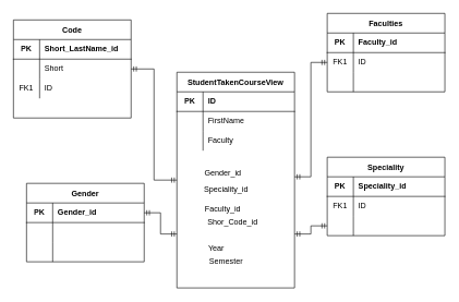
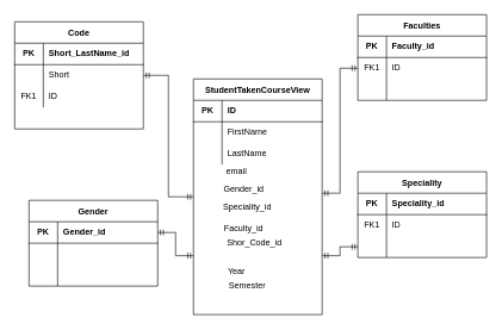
  <mxCell id="0" />
  <mxCell id="1" parent="0" />
  <mxCell id="2" value="StudentTakenCourseView" style="shape=table;startSize=30;container=1;collapsible=0;childLayout=tableLayout;fixedRows=1;rowLines=0;fontStyle=1;align=center;pointerEvents=1;" vertex="1" parent="1"><mxGeometry x="270" y="110" width="180" height="330" as="geometry" /></mxCell>
  <mxCell id="3" value="" style="shape=partialRectangle;html=1;whiteSpace=wrap;collapsible=0;dropTarget=0;pointerEvents=1;fillColor=none;top=0;left=0;bottom=1;right=0;points=[[0,0.5],[1,0.5]];portConstraint=eastwest;" vertex="1" parent="2"><mxGeometry y="30" width="180" height="30" as="geometry" /></mxCell>
  <mxCell id="4" value="&lt;b&gt;PK&lt;/b&gt;" style="shape=partialRectangle;html=1;whiteSpace=wrap;connectable=0;fillColor=none;top=0;left=0;bottom=0;right=0;overflow=hidden;pointerEvents=1;" vertex="1" parent="3"><mxGeometry width="40" height="30" as="geometry"><mxRectangle width="40" height="30" as="alternateBounds" /></mxGeometry></mxCell>
  <mxCell id="5" value="&lt;b&gt;ID&lt;/b&gt;" style="shape=partialRectangle;html=1;whiteSpace=wrap;connectable=0;fillColor=none;top=0;left=0;bottom=0;right=0;align=left;spacingLeft=6;overflow=hidden;pointerEvents=1;" vertex="1" parent="3"><mxGeometry x="40" width="140" height="30" as="geometry"><mxRectangle width="140" height="30" as="alternateBounds" /></mxGeometry></mxCell>
  <mxCell id="6" value="" style="shape=partialRectangle;html=1;whiteSpace=wrap;collapsible=0;dropTarget=0;pointerEvents=1;fillColor=none;top=0;left=0;bottom=0;right=0;points=[[0,0.5],[1,0.5]];portConstraint=eastwest;" vertex="1" parent="2"><mxGeometry y="60" width="180" height="30" as="geometry" /></mxCell>
  <mxCell id="7" value="" style="shape=partialRectangle;html=1;whiteSpace=wrap;connectable=0;fillColor=none;top=0;left=0;bottom=0;right=0;overflow=hidden;pointerEvents=1;" vertex="1" parent="6"><mxGeometry width="40" height="30" as="geometry"><mxRectangle width="40" height="30" as="alternateBounds" /></mxGeometry></mxCell>
  <mxCell id="8" value="FirstName" style="shape=partialRectangle;html=1;whiteSpace=wrap;connectable=0;fillColor=none;top=0;left=0;bottom=0;right=0;align=left;spacingLeft=6;overflow=hidden;pointerEvents=1;" vertex="1" parent="6"><mxGeometry x="40" width="140" height="30" as="geometry"><mxRectangle width="140" height="30" as="alternateBounds" /></mxGeometry></mxCell>
  <mxCell id="9" value="" style="shape=partialRectangle;html=1;whiteSpace=wrap;collapsible=0;dropTarget=0;pointerEvents=1;fillColor=none;top=0;left=0;bottom=0;right=0;points=[[0,0.5],[1,0.5]];portConstraint=eastwest;" vertex="1" parent="2"><mxGeometry y="90" width="180" height="30" as="geometry" /></mxCell>
  <mxCell id="10" value="" style="shape=partialRectangle;html=1;whiteSpace=wrap;connectable=0;fillColor=none;top=0;left=0;bottom=0;right=0;overflow=hidden;pointerEvents=1;" vertex="1" parent="9"><mxGeometry width="40" height="30" as="geometry"><mxRectangle width="40" height="30" as="alternateBounds" /></mxGeometry></mxCell>
- <mxCell id="11" value="Faculty" style="shape=partialRectangle;html=1;whiteSpace=wrap;connectable=0;fillColor=none;top=0;left=0;bottom=0;right=0;align=left;spacingLeft=6;overflow=hidden;pointerEvents=1;" vertex="1" parent="9"><mxGeometry x="40" width="140" height="30" as="geometry"><mxRectangle width="140" height="30" as="alternateBounds" /></mxGeometry></mxCell>
+ <mxCell id="11" value="LastName" style="shape=partialRectangle;html=1;whiteSpace=wrap;connectable=0;fillColor=none;top=0;left=0;bottom=0;right=0;align=left;spacingLeft=6;overflow=hidden;pointerEvents=1;" vertex="1" parent="9"><mxGeometry x="40" width="140" height="30" as="geometry"><mxRectangle width="140" height="30" as="alternateBounds" /></mxGeometry></mxCell>
+ <mxCell id="12" value="email" style="text;html=1;align=center;verticalAlign=middle;resizable=0;points=[];autosize=1;strokeColor=none;fillColor=none;" vertex="1" parent="1"><mxGeometry x="310" y="230" width="40" height="20" as="geometry" /></mxCell>
  <mxCell id="13" value="Gender_id" style="text;html=1;align=center;verticalAlign=middle;resizable=0;points=[];autosize=1;strokeColor=none;fillColor=none;" vertex="1" parent="1"><mxGeometry x="305" y="255" width="70" height="20" as="geometry" /></mxCell>
  <mxCell id="14" value="Speciality_id" style="text;html=1;align=center;verticalAlign=middle;resizable=0;points=[];autosize=1;strokeColor=none;fillColor=none;" vertex="1" parent="1"><mxGeometry x="305" y="280" width="80" height="20" as="geometry" /></mxCell>
  <mxCell id="15" value="Faculty_id" style="text;html=1;align=center;verticalAlign=middle;resizable=0;points=[];autosize=1;strokeColor=none;fillColor=none;" vertex="1" parent="1"><mxGeometry x="305" y="310" width="70" height="20" as="geometry" /></mxCell>
  <mxCell id="16" value="Shor_Code_id" style="text;html=1;align=center;verticalAlign=middle;resizable=0;points=[];autosize=1;strokeColor=none;fillColor=none;" vertex="1" parent="1"><mxGeometry x="310" y="330" width="90" height="20" as="geometry" /></mxCell>
  <mxCell id="17" value="Year" style="text;html=1;align=center;verticalAlign=middle;resizable=0;points=[];autosize=1;strokeColor=none;fillColor=none;" vertex="1" parent="1"><mxGeometry x="310" y="370" width="40" height="20" as="geometry" /></mxCell>
  <mxCell id="18" value="Semester" style="text;html=1;align=center;verticalAlign=middle;resizable=0;points=[];autosize=1;strokeColor=none;fillColor=none;" vertex="1" parent="1"><mxGeometry x="310" y="390" width="70" height="20" as="geometry" /></mxCell>
  <mxCell id="19" value="Code" style="shape=table;startSize=30;container=1;collapsible=0;childLayout=tableLayout;fixedRows=1;rowLines=0;fontStyle=1;align=center;pointerEvents=1;" vertex="1" parent="1"><mxGeometry x="20" y="30" width="180" height="150" as="geometry" /></mxCell>
  <mxCell id="20" value="" style="shape=partialRectangle;html=1;whiteSpace=wrap;collapsible=0;dropTarget=0;pointerEvents=1;fillColor=none;top=0;left=0;bottom=1;right=0;points=[[0,0.5],[1,0.5]];portConstraint=eastwest;" vertex="1" parent="19"><mxGeometry y="30" width="180" height="30" as="geometry" /></mxCell>
  <mxCell id="21" value="&lt;b&gt;PK&lt;/b&gt;" style="shape=partialRectangle;html=1;whiteSpace=wrap;connectable=0;fillColor=none;top=0;left=0;bottom=0;right=0;overflow=hidden;pointerEvents=1;" vertex="1" parent="20"><mxGeometry width="40" height="30" as="geometry"><mxRectangle width="40" height="30" as="alternateBounds" /></mxGeometry></mxCell>
  <mxCell id="22" value="&lt;b&gt;Short_LastName_id&lt;/b&gt;" style="shape=partialRectangle;html=1;whiteSpace=wrap;connectable=0;fillColor=none;top=0;left=0;bottom=0;right=0;align=left;spacingLeft=6;overflow=hidden;pointerEvents=1;" vertex="1" parent="20"><mxGeometry x="40" width="140" height="30" as="geometry"><mxRectangle width="140" height="30" as="alternateBounds" /></mxGeometry></mxCell>
  <mxCell id="23" value="" style="shape=partialRectangle;html=1;whiteSpace=wrap;collapsible=0;dropTarget=0;pointerEvents=1;fillColor=none;top=0;left=0;bottom=0;right=0;points=[[0,0.5],[1,0.5]];portConstraint=eastwest;" vertex="1" parent="19"><mxGeometry y="60" width="180" height="30" as="geometry" /></mxCell>
  <mxCell id="24" value="" style="shape=partialRectangle;html=1;whiteSpace=wrap;connectable=0;fillColor=none;top=0;left=0;bottom=0;right=0;overflow=hidden;pointerEvents=1;" vertex="1" parent="23"><mxGeometry width="40" height="30" as="geometry"><mxRectangle width="40" height="30" as="alternateBounds" /></mxGeometry></mxCell>
  <mxCell id="25" value="Short" style="shape=partialRectangle;html=1;whiteSpace=wrap;connectable=0;fillColor=none;top=0;left=0;bottom=0;right=0;align=left;spacingLeft=6;overflow=hidden;pointerEvents=1;" vertex="1" parent="23"><mxGeometry x="40" width="140" height="30" as="geometry"><mxRectangle width="140" height="30" as="alternateBounds" /></mxGeometry></mxCell>
  <mxCell id="26" value="" style="shape=partialRectangle;html=1;whiteSpace=wrap;collapsible=0;dropTarget=0;pointerEvents=1;fillColor=none;top=0;left=0;bottom=0;right=0;points=[[0,0.5],[1,0.5]];portConstraint=eastwest;" vertex="1" parent="19"><mxGeometry y="90" width="180" height="30" as="geometry" /></mxCell>
  <mxCell id="27" value="FK1" style="shape=partialRectangle;html=1;whiteSpace=wrap;connectable=0;fillColor=none;top=0;left=0;bottom=0;right=0;overflow=hidden;pointerEvents=1;" vertex="1" parent="26"><mxGeometry width="40" height="30" as="geometry"><mxRectangle width="40" height="30" as="alternateBounds" /></mxGeometry></mxCell>
  <mxCell id="28" value="ID" style="shape=partialRectangle;html=1;whiteSpace=wrap;connectable=0;fillColor=none;top=0;left=0;bottom=0;right=0;align=left;spacingLeft=6;overflow=hidden;pointerEvents=1;" vertex="1" parent="26"><mxGeometry x="40" width="140" height="30" as="geometry"><mxRectangle width="140" height="30" as="alternateBounds" /></mxGeometry></mxCell>
  <mxCell id="29" value="Gender" style="shape=table;startSize=30;container=1;collapsible=0;childLayout=tableLayout;fixedRows=1;rowLines=0;fontStyle=1;align=center;pointerEvents=1;" vertex="1" parent="1"><mxGeometry x="40" y="280" width="180" height="120" as="geometry" /></mxCell>
  <mxCell id="30" value="" style="shape=partialRectangle;html=1;whiteSpace=wrap;collapsible=0;dropTarget=0;pointerEvents=1;fillColor=none;top=0;left=0;bottom=1;right=0;points=[[0,0.5],[1,0.5]];portConstraint=eastwest;" vertex="1" parent="29"><mxGeometry y="30" width="180" height="30" as="geometry" /></mxCell>
  <mxCell id="31" value="&lt;b&gt;PK&lt;/b&gt;" style="shape=partialRectangle;html=1;whiteSpace=wrap;connectable=0;fillColor=none;top=0;left=0;bottom=0;right=0;overflow=hidden;pointerEvents=1;" vertex="1" parent="30"><mxGeometry width="40" height="30" as="geometry"><mxRectangle width="40" height="30" as="alternateBounds" /></mxGeometry></mxCell>
  <mxCell id="32" value="&lt;b&gt;Gender_id&lt;/b&gt;" style="shape=partialRectangle;html=1;whiteSpace=wrap;connectable=0;fillColor=none;top=0;left=0;bottom=0;right=0;align=left;spacingLeft=6;overflow=hidden;pointerEvents=1;" vertex="1" parent="30"><mxGeometry x="40" width="140" height="30" as="geometry"><mxRectangle width="140" height="30" as="alternateBounds" /></mxGeometry></mxCell>
  <mxCell id="33" value="" style="shape=partialRectangle;html=1;whiteSpace=wrap;collapsible=0;dropTarget=0;pointerEvents=1;fillColor=none;top=0;left=0;bottom=0;right=0;points=[[0,0.5],[1,0.5]];portConstraint=eastwest;" vertex="1" parent="29"><mxGeometry y="60" width="180" height="30" as="geometry" /></mxCell>
  <mxCell id="34" value="" style="shape=partialRectangle;html=1;whiteSpace=wrap;connectable=0;fillColor=none;top=0;left=0;bottom=0;right=0;overflow=hidden;pointerEvents=1;" vertex="1" parent="33"><mxGeometry width="40" height="30" as="geometry"><mxRectangle width="40" height="30" as="alternateBounds" /></mxGeometry></mxCell>
  <mxCell id="35" value="" style="shape=partialRectangle;html=1;whiteSpace=wrap;connectable=0;fillColor=none;top=0;left=0;bottom=0;right=0;align=left;spacingLeft=6;overflow=hidden;pointerEvents=1;" vertex="1" parent="33"><mxGeometry x="40" width="140" height="30" as="geometry"><mxRectangle width="140" height="30" as="alternateBounds" /></mxGeometry></mxCell>
  <mxCell id="36" value="" style="shape=partialRectangle;html=1;whiteSpace=wrap;collapsible=0;dropTarget=0;pointerEvents=1;fillColor=none;top=0;left=0;bottom=0;right=0;points=[[0,0.5],[1,0.5]];portConstraint=eastwest;" vertex="1" parent="29"><mxGeometry y="90" width="180" height="30" as="geometry" /></mxCell>
  <mxCell id="37" value="" style="shape=partialRectangle;html=1;whiteSpace=wrap;connectable=0;fillColor=none;top=0;left=0;bottom=0;right=0;overflow=hidden;pointerEvents=1;" vertex="1" parent="36"><mxGeometry width="40" height="30" as="geometry"><mxRectangle width="40" height="30" as="alternateBounds" /></mxGeometry></mxCell>
  <mxCell id="38" value="" style="shape=partialRectangle;html=1;whiteSpace=wrap;connectable=0;fillColor=none;top=0;left=0;bottom=0;right=0;align=left;spacingLeft=6;overflow=hidden;pointerEvents=1;" vertex="1" parent="36"><mxGeometry x="40" width="140" height="30" as="geometry"><mxRectangle width="140" height="30" as="alternateBounds" /></mxGeometry></mxCell>
  <mxCell id="39" value="Faculties" style="shape=table;startSize=30;container=1;collapsible=0;childLayout=tableLayout;fixedRows=1;rowLines=0;fontStyle=1;align=center;pointerEvents=1;" vertex="1" parent="1"><mxGeometry x="500" y="20" width="180" height="120" as="geometry" /></mxCell>
  <mxCell id="40" value="" style="shape=partialRectangle;html=1;whiteSpace=wrap;collapsible=0;dropTarget=0;pointerEvents=1;fillColor=none;top=0;left=0;bottom=1;right=0;points=[[0,0.5],[1,0.5]];portConstraint=eastwest;" vertex="1" parent="39"><mxGeometry y="30" width="180" height="30" as="geometry" /></mxCell>
  <mxCell id="41" value="&lt;b&gt;PK&lt;/b&gt;" style="shape=partialRectangle;html=1;whiteSpace=wrap;connectable=0;fillColor=none;top=0;left=0;bottom=0;right=0;overflow=hidden;pointerEvents=1;" vertex="1" parent="40"><mxGeometry width="40" height="30" as="geometry"><mxRectangle width="40" height="30" as="alternateBounds" /></mxGeometry></mxCell>
  <mxCell id="42" value="&lt;b&gt;Faculty_id&lt;/b&gt;" style="shape=partialRectangle;html=1;whiteSpace=wrap;connectable=0;fillColor=none;top=0;left=0;bottom=0;right=0;align=left;spacingLeft=6;overflow=hidden;pointerEvents=1;" vertex="1" parent="40"><mxGeometry x="40" width="140" height="30" as="geometry"><mxRectangle width="140" height="30" as="alternateBounds" /></mxGeometry></mxCell>
  <mxCell id="43" value="" style="shape=partialRectangle;html=1;whiteSpace=wrap;collapsible=0;dropTarget=0;pointerEvents=1;fillColor=none;top=0;left=0;bottom=0;right=0;points=[[0,0.5],[1,0.5]];portConstraint=eastwest;" vertex="1" parent="39"><mxGeometry y="60" width="180" height="30" as="geometry" /></mxCell>
  <mxCell id="44" value="FK1" style="shape=partialRectangle;html=1;whiteSpace=wrap;connectable=0;fillColor=none;top=0;left=0;bottom=0;right=0;overflow=hidden;pointerEvents=1;" vertex="1" parent="43"><mxGeometry width="40" height="30" as="geometry"><mxRectangle width="40" height="30" as="alternateBounds" /></mxGeometry></mxCell>
  <mxCell id="45" value="ID" style="shape=partialRectangle;html=1;whiteSpace=wrap;connectable=0;fillColor=none;top=0;left=0;bottom=0;right=0;align=left;spacingLeft=6;overflow=hidden;pointerEvents=1;" vertex="1" parent="43"><mxGeometry x="40" width="140" height="30" as="geometry"><mxRectangle width="140" height="30" as="alternateBounds" /></mxGeometry></mxCell>
  <mxCell id="46" value="" style="shape=partialRectangle;html=1;whiteSpace=wrap;collapsible=0;dropTarget=0;pointerEvents=1;fillColor=none;top=0;left=0;bottom=0;right=0;points=[[0,0.5],[1,0.5]];portConstraint=eastwest;" vertex="1" parent="39"><mxGeometry y="90" width="180" height="30" as="geometry" /></mxCell>
  <mxCell id="47" value="" style="shape=partialRectangle;html=1;whiteSpace=wrap;connectable=0;fillColor=none;top=0;left=0;bottom=0;right=0;overflow=hidden;pointerEvents=1;" vertex="1" parent="46"><mxGeometry width="40" height="30" as="geometry"><mxRectangle width="40" height="30" as="alternateBounds" /></mxGeometry></mxCell>
  <mxCell id="48" value="" style="shape=partialRectangle;html=1;whiteSpace=wrap;connectable=0;fillColor=none;top=0;left=0;bottom=0;right=0;align=left;spacingLeft=6;overflow=hidden;pointerEvents=1;" vertex="1" parent="46"><mxGeometry x="40" width="140" height="30" as="geometry"><mxRectangle width="140" height="30" as="alternateBounds" /></mxGeometry></mxCell>
  <mxCell id="49" value="Speciality" style="shape=table;startSize=30;container=1;collapsible=0;childLayout=tableLayout;fixedRows=1;rowLines=0;fontStyle=1;align=center;pointerEvents=1;" vertex="1" parent="1"><mxGeometry x="500" y="240" width="180" height="120" as="geometry" /></mxCell>
  <mxCell id="50" value="" style="shape=partialRectangle;html=1;whiteSpace=wrap;collapsible=0;dropTarget=0;pointerEvents=1;fillColor=none;top=0;left=0;bottom=1;right=0;points=[[0,0.5],[1,0.5]];portConstraint=eastwest;" vertex="1" parent="49"><mxGeometry y="30" width="180" height="30" as="geometry" /></mxCell>
  <mxCell id="51" value="&lt;b&gt;PK&lt;/b&gt;" style="shape=partialRectangle;html=1;whiteSpace=wrap;connectable=0;fillColor=none;top=0;left=0;bottom=0;right=0;overflow=hidden;pointerEvents=1;" vertex="1" parent="50"><mxGeometry width="40" height="30" as="geometry"><mxRectangle width="40" height="30" as="alternateBounds" /></mxGeometry></mxCell>
  <mxCell id="52" value="&lt;b&gt;Speciality_id&lt;/b&gt;" style="shape=partialRectangle;html=1;whiteSpace=wrap;connectable=0;fillColor=none;top=0;left=0;bottom=0;right=0;align=left;spacingLeft=6;overflow=hidden;pointerEvents=1;" vertex="1" parent="50"><mxGeometry x="40" width="140" height="30" as="geometry"><mxRectangle width="140" height="30" as="alternateBounds" /></mxGeometry></mxCell>
  <mxCell id="53" value="" style="shape=partialRectangle;html=1;whiteSpace=wrap;collapsible=0;dropTarget=0;pointerEvents=1;fillColor=none;top=0;left=0;bottom=0;right=0;points=[[0,0.5],[1,0.5]];portConstraint=eastwest;" vertex="1" parent="49"><mxGeometry y="60" width="180" height="30" as="geometry" /></mxCell>
  <mxCell id="54" value="FK1" style="shape=partialRectangle;html=1;whiteSpace=wrap;connectable=0;fillColor=none;top=0;left=0;bottom=0;right=0;overflow=hidden;pointerEvents=1;" vertex="1" parent="53"><mxGeometry width="40" height="30" as="geometry"><mxRectangle width="40" height="30" as="alternateBounds" /></mxGeometry></mxCell>
  <mxCell id="55" value="ID" style="shape=partialRectangle;html=1;whiteSpace=wrap;connectable=0;fillColor=none;top=0;left=0;bottom=0;right=0;align=left;spacingLeft=6;overflow=hidden;pointerEvents=1;" vertex="1" parent="53"><mxGeometry x="40" width="140" height="30" as="geometry"><mxRectangle width="140" height="30" as="alternateBounds" /></mxGeometry></mxCell>
  <mxCell id="56" value="" style="shape=partialRectangle;html=1;whiteSpace=wrap;collapsible=0;dropTarget=0;pointerEvents=1;fillColor=none;top=0;left=0;bottom=0;right=0;points=[[0,0.5],[1,0.5]];portConstraint=eastwest;" vertex="1" parent="49"><mxGeometry y="90" width="180" height="30" as="geometry" /></mxCell>
  <mxCell id="57" value="" style="shape=partialRectangle;html=1;whiteSpace=wrap;connectable=0;fillColor=none;top=0;left=0;bottom=0;right=0;overflow=hidden;pointerEvents=1;" vertex="1" parent="56"><mxGeometry width="40" height="30" as="geometry"><mxRectangle width="40" height="30" as="alternateBounds" /></mxGeometry></mxCell>
  <mxCell id="58" value="" style="shape=partialRectangle;html=1;whiteSpace=wrap;connectable=0;fillColor=none;top=0;left=0;bottom=0;right=0;align=left;spacingLeft=6;overflow=hidden;pointerEvents=1;" vertex="1" parent="56"><mxGeometry x="40" width="140" height="30" as="geometry"><mxRectangle width="140" height="30" as="alternateBounds" /></mxGeometry></mxCell>
  <mxCell id="59" style="edgeStyle=elbowEdgeStyle;rounded=0;orthogonalLoop=1;jettySize=auto;html=1;exitX=0;exitY=0.5;exitDx=0;exitDy=0;endArrow=ERmandOne;endFill=0;startArrow=ERmandOne;startFill=0;" edge="1" parent="1" source="43"><mxGeometry relative="1" as="geometry"><mxPoint x="450" y="270" as="targetPoint" /></mxGeometry></mxCell>
  <mxCell id="60" style="edgeStyle=elbowEdgeStyle;rounded=0;orthogonalLoop=1;jettySize=auto;html=1;exitX=0;exitY=0.5;exitDx=0;exitDy=0;entryX=1;entryY=0.75;entryDx=0;entryDy=0;startArrow=ERmandOne;startFill=0;endArrow=ERmandOne;endFill=0;" edge="1" parent="1" source="56" target="2"><mxGeometry relative="1" as="geometry" /></mxCell>
  <mxCell id="61" style="edgeStyle=elbowEdgeStyle;rounded=0;orthogonalLoop=1;jettySize=auto;html=1;exitX=1;exitY=0.5;exitDx=0;exitDy=0;entryX=0;entryY=0.5;entryDx=0;entryDy=0;startArrow=ERmandOne;startFill=0;endArrow=ERmandOne;endFill=0;" edge="1" parent="1" source="23" target="2"><mxGeometry relative="1" as="geometry" /></mxCell>
  <mxCell id="62" style="edgeStyle=elbowEdgeStyle;rounded=0;orthogonalLoop=1;jettySize=auto;html=1;exitX=1;exitY=0.5;exitDx=0;exitDy=0;entryX=0;entryY=0.75;entryDx=0;entryDy=0;startArrow=ERmandOne;startFill=0;endArrow=ERmandOne;endFill=0;" edge="1" parent="1" source="30" target="2"><mxGeometry relative="1" as="geometry" /></mxCell>
